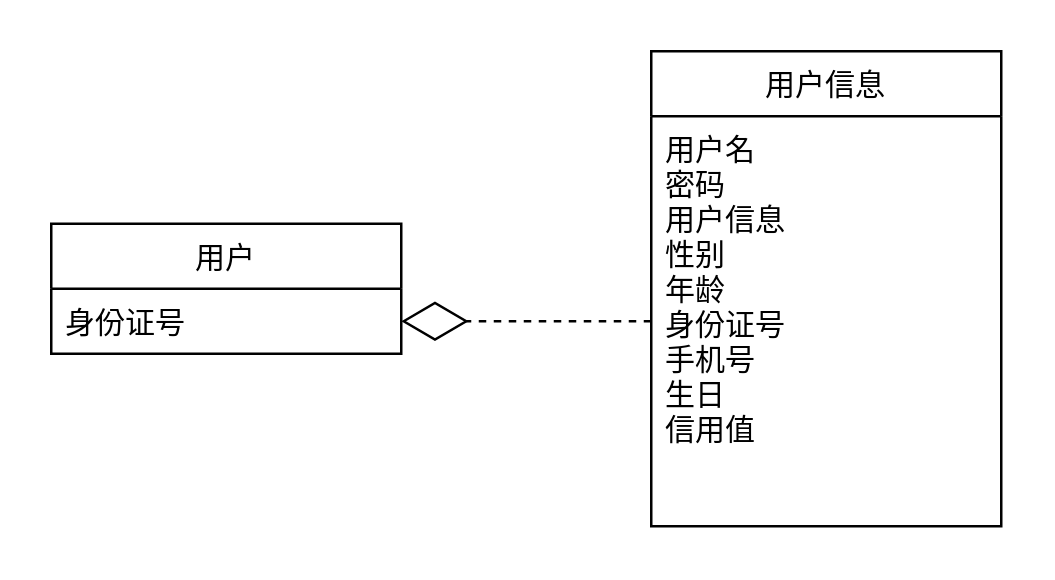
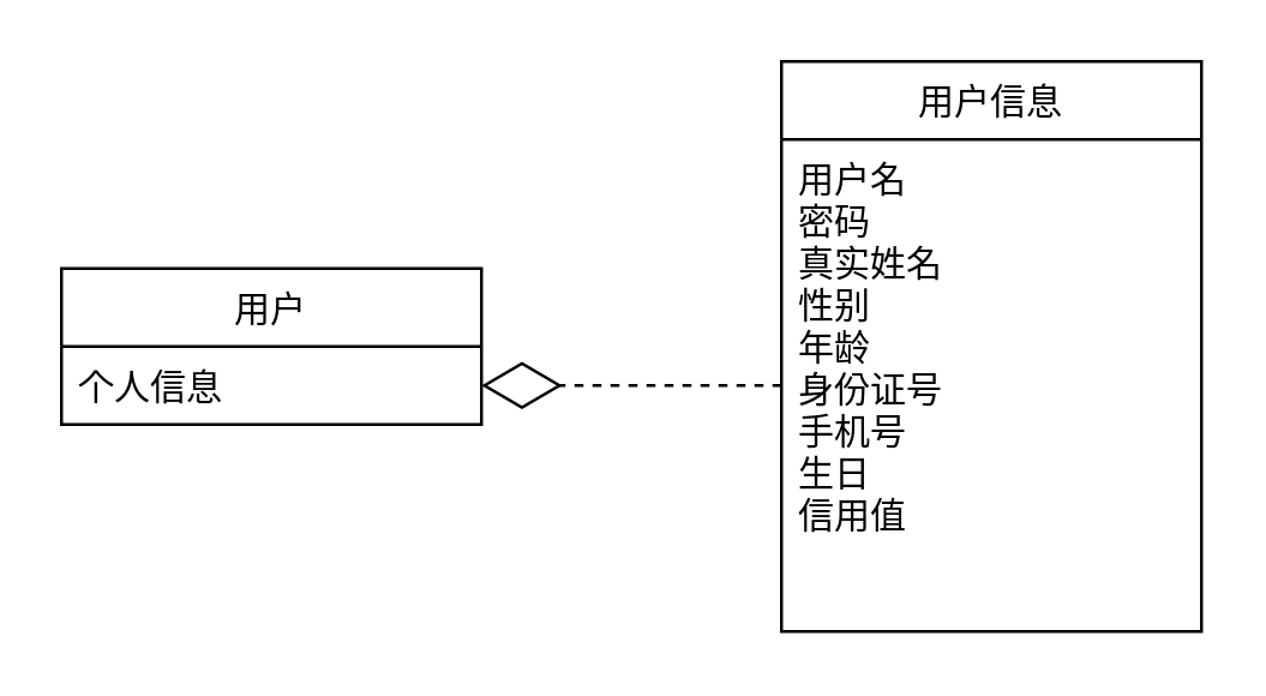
  <mxCell id="0" />
  <mxCell id="1" parent="0" />
  <mxCell id="2" value="用户" style="swimlane;fontStyle=0;childLayout=stackLayout;horizontal=1;startSize=26;fillColor=none;horizontalStack=0;resizeParent=1;resizeParentMax=0;resizeLast=0;collapsible=1;marginBottom=0;" parent="1" vertex="1"><mxGeometry x="20" y="89" width="140" height="52" as="geometry" /></mxCell>
- <mxCell id="3" value="身份证号" style="text;strokeColor=none;fillColor=none;align=left;verticalAlign=top;spacingLeft=4;spacingRight=4;overflow=hidden;rotatable=0;points=[[0,0.5],[1,0.5]];portConstraint=eastwest;" parent="2" vertex="1"><mxGeometry y="26" width="140" height="26" as="geometry" /></mxCell>
+ <mxCell id="3" value="个人信息" style="text;strokeColor=none;fillColor=none;align=left;verticalAlign=top;spacingLeft=4;spacingRight=4;overflow=hidden;rotatable=0;points=[[0,0.5],[1,0.5]];portConstraint=eastwest;" parent="2" vertex="1"><mxGeometry y="26" width="140" height="26" as="geometry" /></mxCell>
  <mxCell id="4" value="用户信息" style="swimlane;fontStyle=0;childLayout=stackLayout;horizontal=1;startSize=26;fillColor=none;horizontalStack=0;resizeParent=1;resizeParentMax=0;resizeLast=0;collapsible=1;marginBottom=0;" parent="1" vertex="1"><mxGeometry x="260" y="20" width="140" height="190" as="geometry" /></mxCell>
- <mxCell id="5" value="用户名&#10;密码&#10;用户信息&#10;性别&#10;年龄&#10;身份证号&#10;手机号&#10;生日&#10;信用值&#10;&#10;" style="text;strokeColor=none;fillColor=none;align=left;verticalAlign=top;spacingLeft=4;spacingRight=4;overflow=hidden;rotatable=0;points=[[0,0.5],[1,0.5]];portConstraint=eastwest;" parent="4" vertex="1"><mxGeometry y="26" width="140" height="164" as="geometry" /></mxCell>
+ <mxCell id="5" value="用户名&#10;密码&#10;真实姓名&#10;性别&#10;年龄&#10;身份证号&#10;手机号&#10;生日&#10;信用值&#10;&#10;" style="text;strokeColor=none;fillColor=none;align=left;verticalAlign=top;spacingLeft=4;spacingRight=4;overflow=hidden;rotatable=0;points=[[0,0.5],[1,0.5]];portConstraint=eastwest;" parent="4" vertex="1"><mxGeometry y="26" width="140" height="164" as="geometry" /></mxCell>
  <mxCell id="6" value="" style="endArrow=diamondThin;endFill=0;endSize=24;html=1;entryX=1;entryY=0.5;entryDx=0;entryDy=0;exitX=0;exitY=0.5;exitDx=0;exitDy=0;dashed=1;" parent="1" source="5" target="3" edge="1"><mxGeometry width="160" relative="1" as="geometry"><mxPoint x="190" y="75" as="sourcePoint" /><mxPoint x="230" y="155" as="targetPoint" /></mxGeometry></mxCell>
